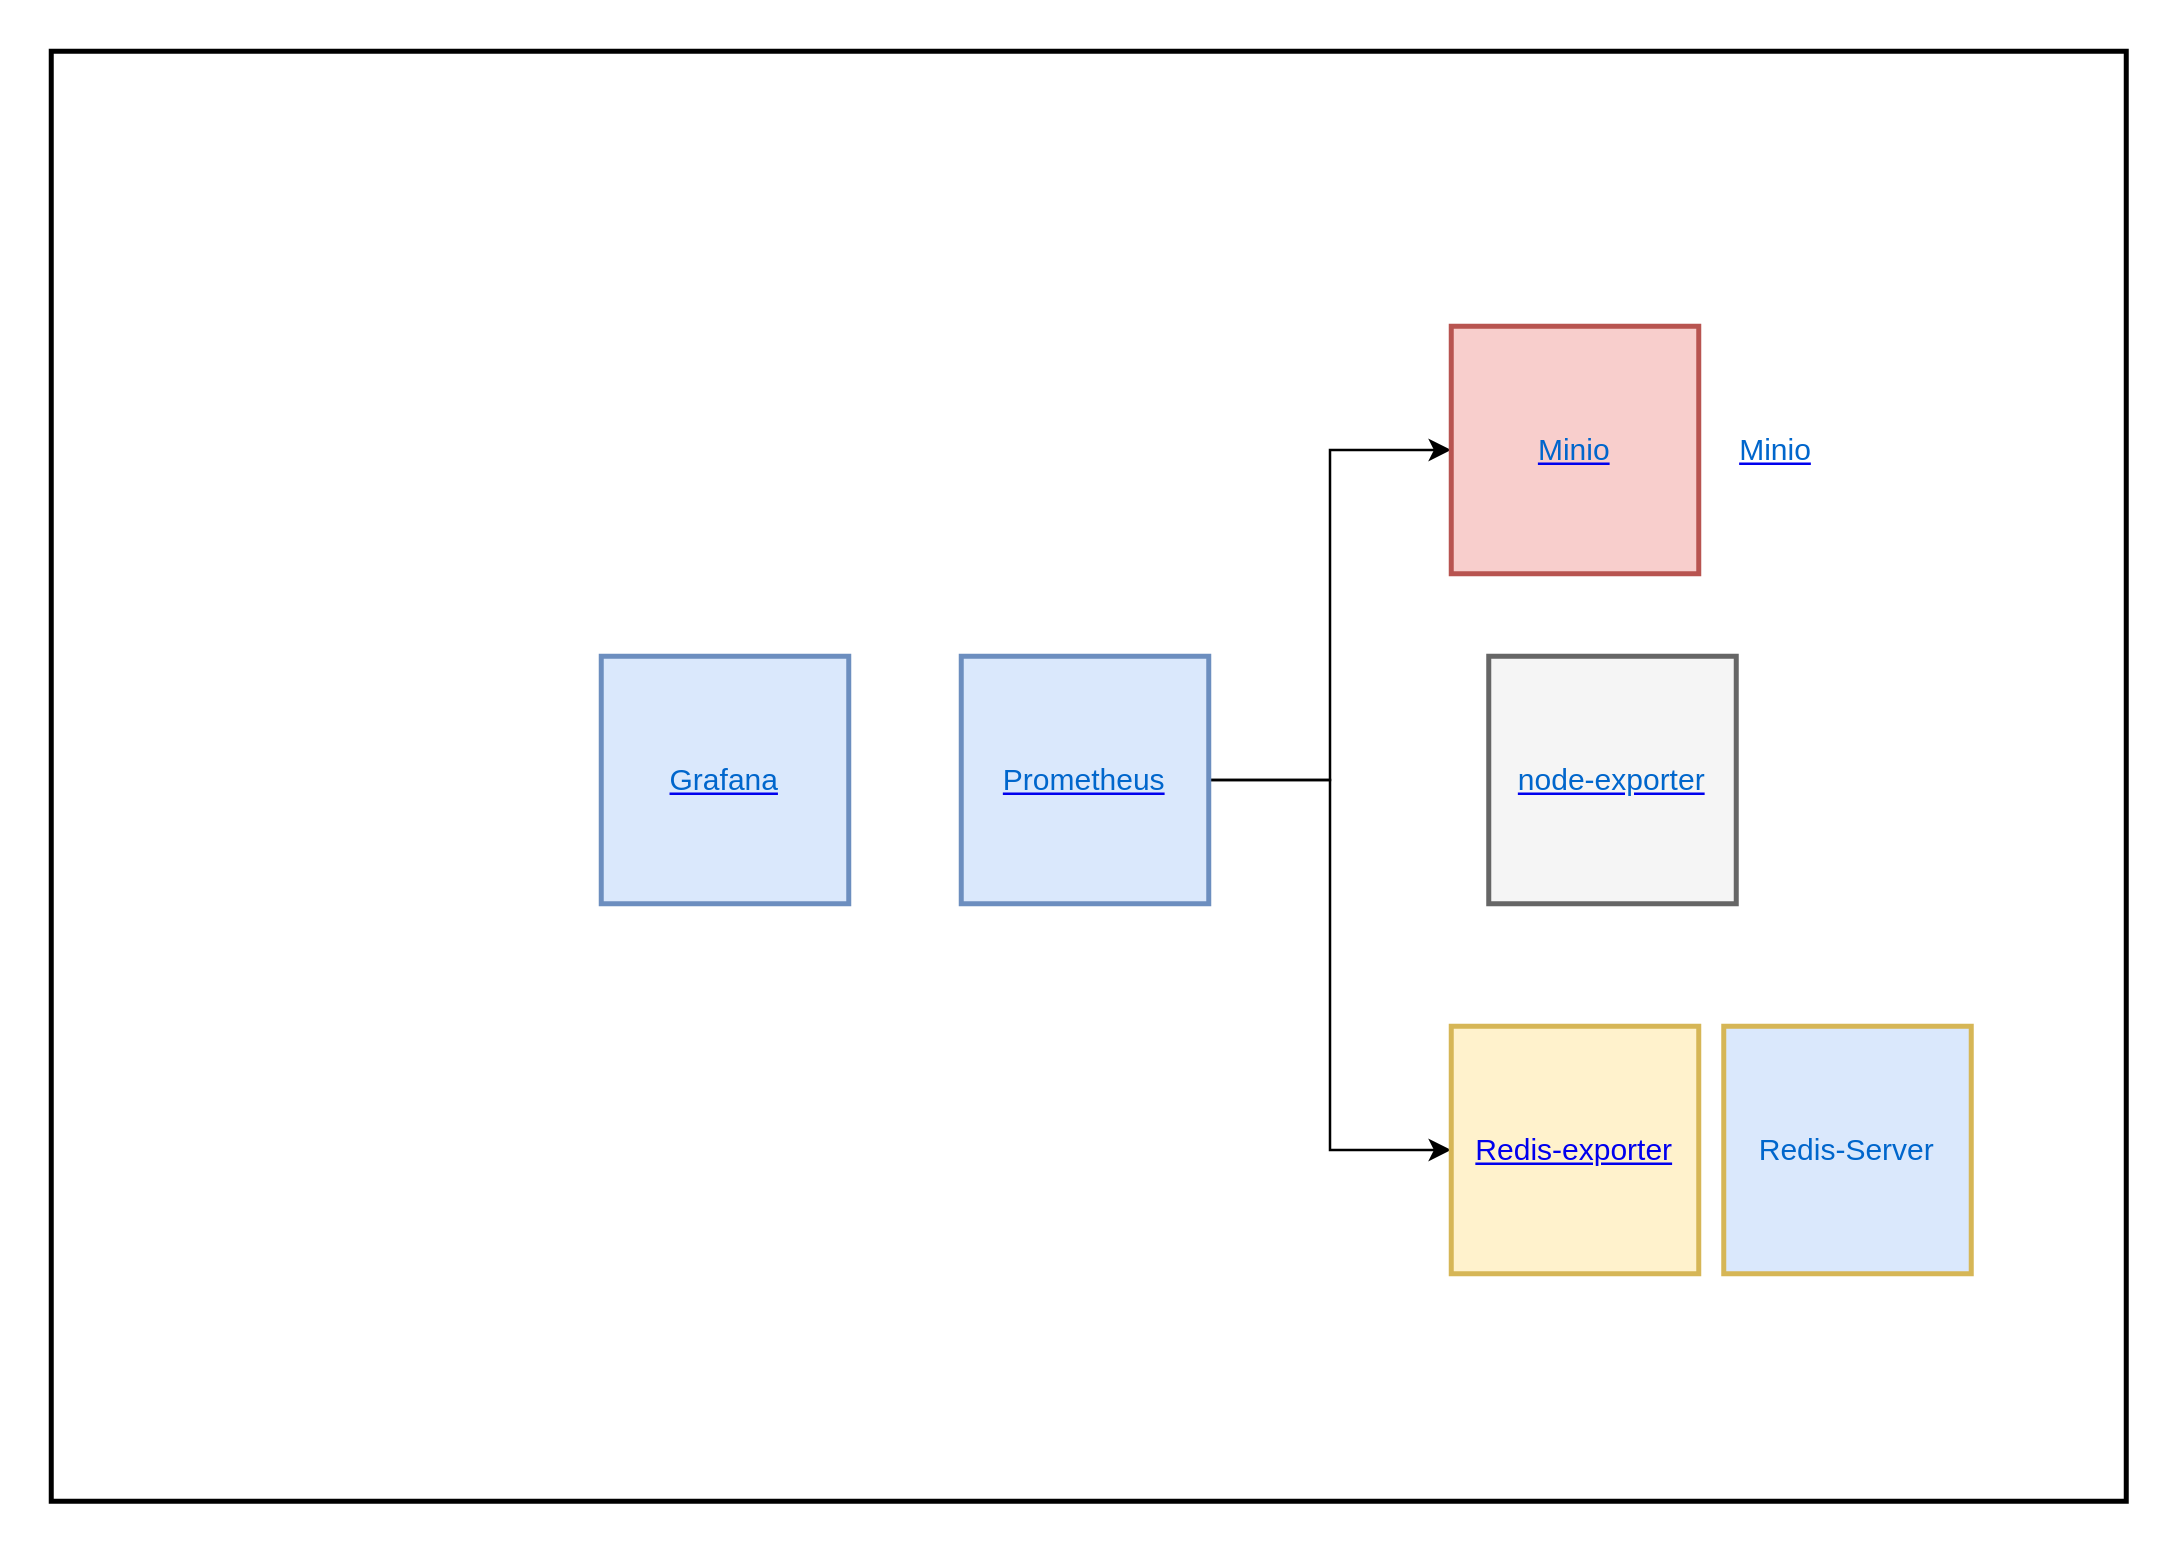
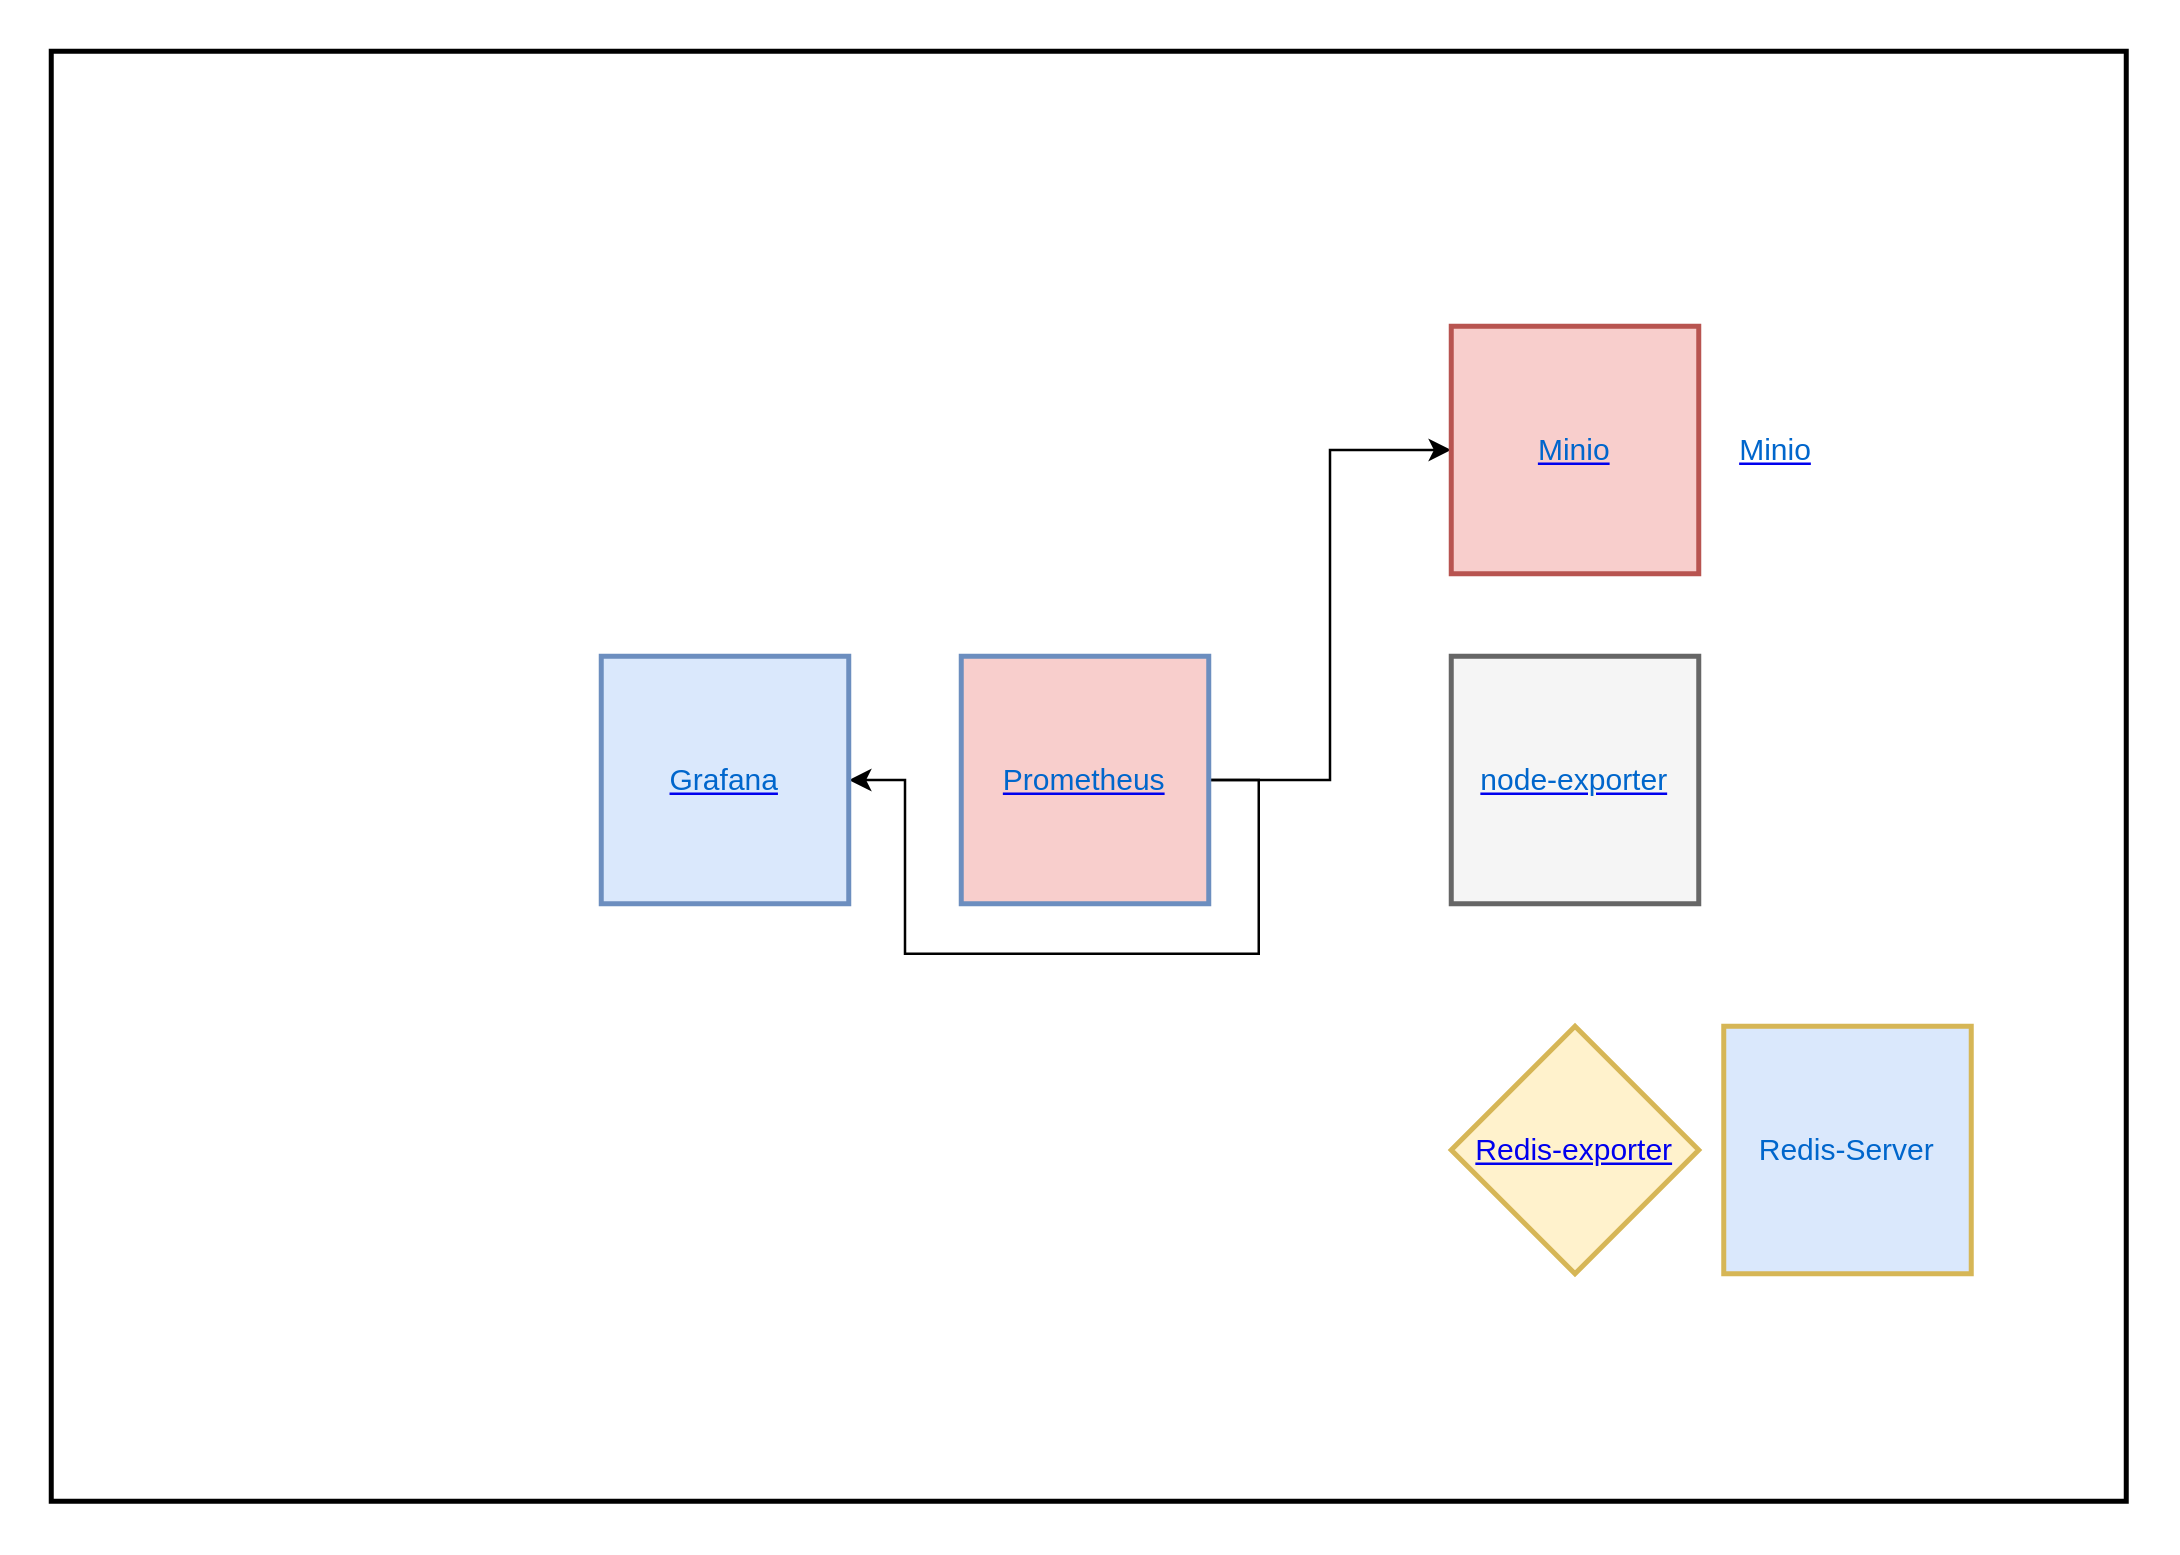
  <mxCell id="0" />
  <mxCell id="1" parent="0" />
  <mxCell id="2" value="" style="rounded=0;whiteSpace=wrap;html=1;strokeWidth=2;fontColor=#0066CC;fillColor=none;" vertex="1" parent="1"><mxGeometry width="830" height="580" as="geometry" x="20" y="20" /></mxCell>
  <mxCell id="3" style="edgeStyle=orthogonalEdgeStyle;rounded=0;orthogonalLoop=1;jettySize=auto;html=1;exitX=1;exitY=0.5;exitDx=0;exitDy=0;entryX=0;entryY=0.5;entryDx=0;entryDy=0;fontColor=#0066CC;" edge="1" parent="1" source="5" target="8"><mxGeometry relative="1" as="geometry" /></mxCell>
- <mxCell id="4" style="edgeStyle=orthogonalEdgeStyle;rounded=0;orthogonalLoop=1;jettySize=auto;html=1;exitX=1;exitY=0.5;exitDx=0;exitDy=0;entryX=0;entryY=0.5;entryDx=0;entryDy=0;fontColor=#0066CC;" edge="1" parent="1" source="5" target="10"><mxGeometry relative="1" as="geometry" /></mxCell>
- <mxCell id="5" value="&lt;a href=&quot;http://localhost:19090&quot;&gt;&lt;font color=&quot;#0066cc&quot;&gt;Prometheus&lt;/font&gt;&lt;/a&gt;" style="whiteSpace=wrap;html=1;aspect=fixed;strokeWidth=2;fillColor=#dae8fc;strokeColor=#6c8ebf;" vertex="1" parent="1"><mxGeometry x="384" y="262" width="99" height="99" as="geometry" /></mxCell>
+ <mxCell id="4" style="edgeStyle=orthogonalEdgeStyle;rounded=0;orthogonalLoop=1;jettySize=auto;html=1;exitX=1;exitY=0.5;exitDx=0;exitDy=0;fontColor=#0066CC;" edge="1" parent="1" source="5" target="6"><mxGeometry relative="1" as="geometry" /></mxCell>
+ <mxCell id="5" value="&lt;a href=&quot;http://localhost:19090&quot;&gt;&lt;font color=&quot;#0066cc&quot;&gt;Prometheus&lt;/font&gt;&lt;/a&gt;" style="whiteSpace=wrap;html=1;aspect=fixed;strokeWidth=2;fillColor=#f8cecc;strokeColor=#6c8ebf;" vertex="1" parent="1"><mxGeometry x="384" y="262" width="99" height="99" as="geometry" /></mxCell>
  <mxCell id="6" value="&lt;a href=&quot;http://localhost:13000&quot;&gt;&lt;font color=&quot;#0066cc&quot;&gt;Grafana&lt;/font&gt;&lt;/a&gt;" style="whiteSpace=wrap;html=1;aspect=fixed;strokeWidth=2;fillColor=#dae8fc;strokeColor=#6c8ebf;" vertex="1" parent="1"><mxGeometry x="240" y="262" width="99" height="99" as="geometry" /></mxCell>
- <mxCell id="7" value="&lt;a href=&quot;http://localhost:19100/metrics&quot;&gt;&lt;font color=&quot;#0066cc&quot;&gt;node-exporter&lt;/font&gt;&lt;/a&gt;" style="whiteSpace=wrap;html=1;aspect=fixed;strokeWidth=2;fillColor=#f5f5f5;strokeColor=#666666;fontColor=#333333;" vertex="1" parent="1"><mxGeometry x="595" y="262" width="99" height="99" as="geometry" /></mxCell>
+ <mxCell id="7" value="&lt;a href=&quot;http://localhost:19100/metrics&quot;&gt;&lt;font color=&quot;#0066cc&quot;&gt;node-exporter&lt;/font&gt;&lt;/a&gt;" style="whiteSpace=wrap;html=1;aspect=fixed;strokeWidth=2;fillColor=#f5f5f5;strokeColor=#666666;fontColor=#333333;" vertex="1" parent="1"><mxGeometry x="580" y="262" width="99" height="99" as="geometry" /></mxCell>
  <mxCell id="8" value="&lt;a href=&quot;http://localhost:19000/minio/prometheus/metrics&quot;&gt;&lt;font color=&quot;#0066cc&quot;&gt;Minio&lt;/font&gt;&lt;/a&gt;" style="whiteSpace=wrap;html=1;aspect=fixed;strokeWidth=2;fillColor=#f8cecc;strokeColor=#b85450;" vertex="1" parent="1"><mxGeometry x="580" y="130" width="99" height="99" as="geometry" /></mxCell>
  <mxCell id="9" value="&lt;a href=&quot;http://localhost:19000&quot;&gt;&lt;font color=&quot;#0066cc&quot;&gt;Minio&lt;/font&gt;&lt;/a&gt;" style="text;html=1;strokeColor=none;fillColor=none;align=center;verticalAlign=middle;whiteSpace=wrap;rounded=0;fontColor=#0066CC;" vertex="1" parent="1"><mxGeometry x="690" y="169.5" width="40" height="20" as="geometry" /></mxCell>
- <mxCell id="10" value="&lt;a href=&quot;http://localhost:19121/metrics&quot;&gt;Redis-exporter&lt;/a&gt;" style="whiteSpace=wrap;html=1;aspect=fixed;strokeWidth=2;fillColor=#fff2cc;strokeColor=#d6b656;" vertex="1" parent="1"><mxGeometry x="580" y="410" width="99" height="99" as="geometry" /></mxCell>
+ <mxCell id="10" value="&lt;a href=&quot;http://localhost:19121/metrics&quot;&gt;Redis-exporter&lt;/a&gt;" style="rhombus;whiteSpace=wrap;html=1;aspect=fixed;strokeWidth=2;fillColor=#fff2cc;strokeColor=#d6b656;" vertex="1" parent="1"><mxGeometry x="580" y="410" width="99" height="99" as="geometry" /></mxCell>
  <mxCell id="11" value="&lt;font color=&quot;#0066cc&quot;&gt;Redis-Server&lt;/font&gt;" style="whiteSpace=wrap;html=1;aspect=fixed;strokeWidth=2;fillColor=#dae8fc;strokeColor=#d6b656;" vertex="1" parent="1"><mxGeometry x="689" y="410" width="99" height="99" as="geometry" /></mxCell>
